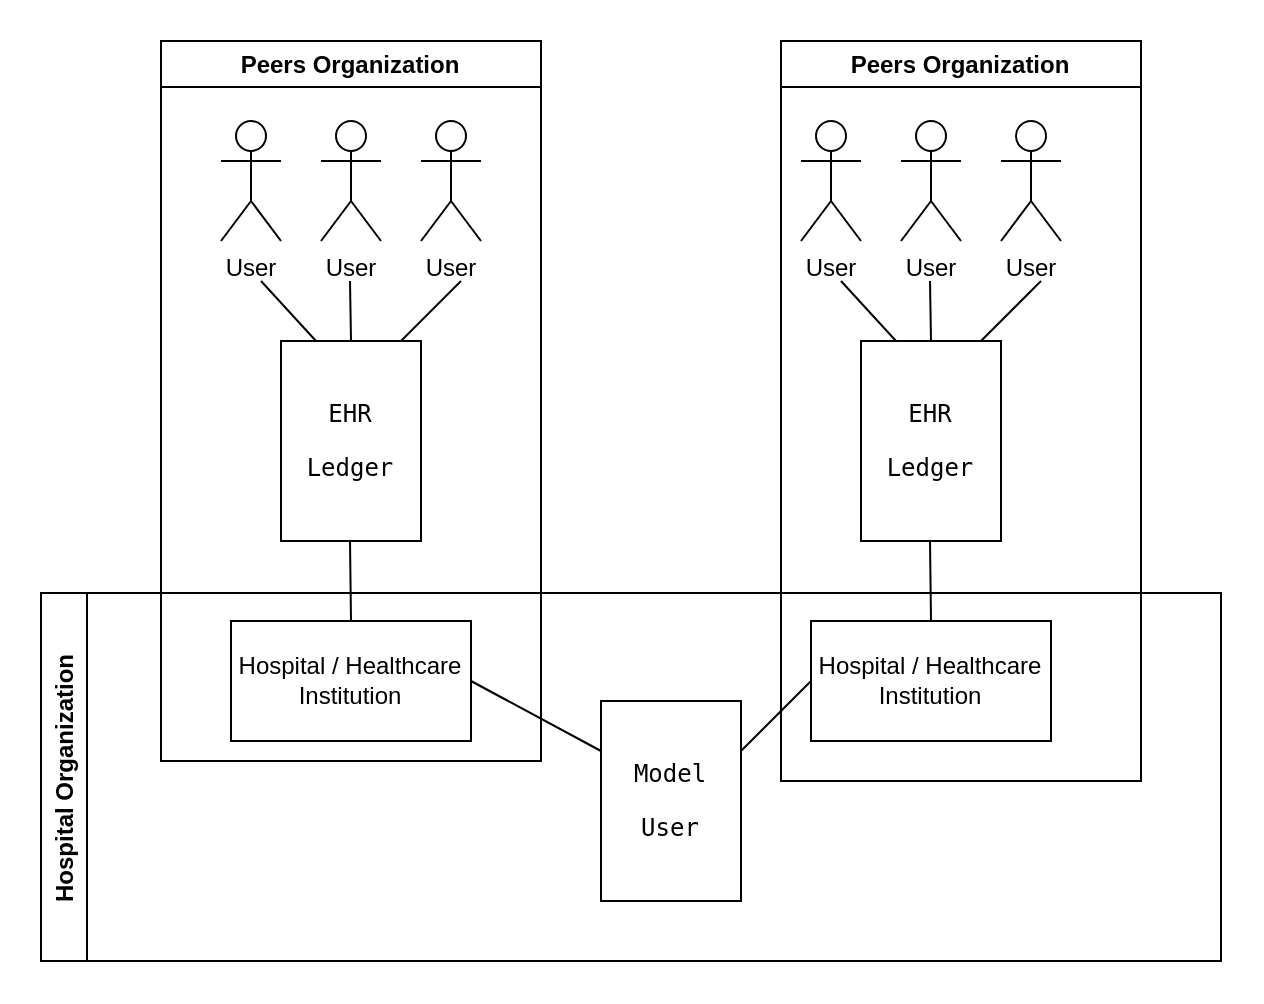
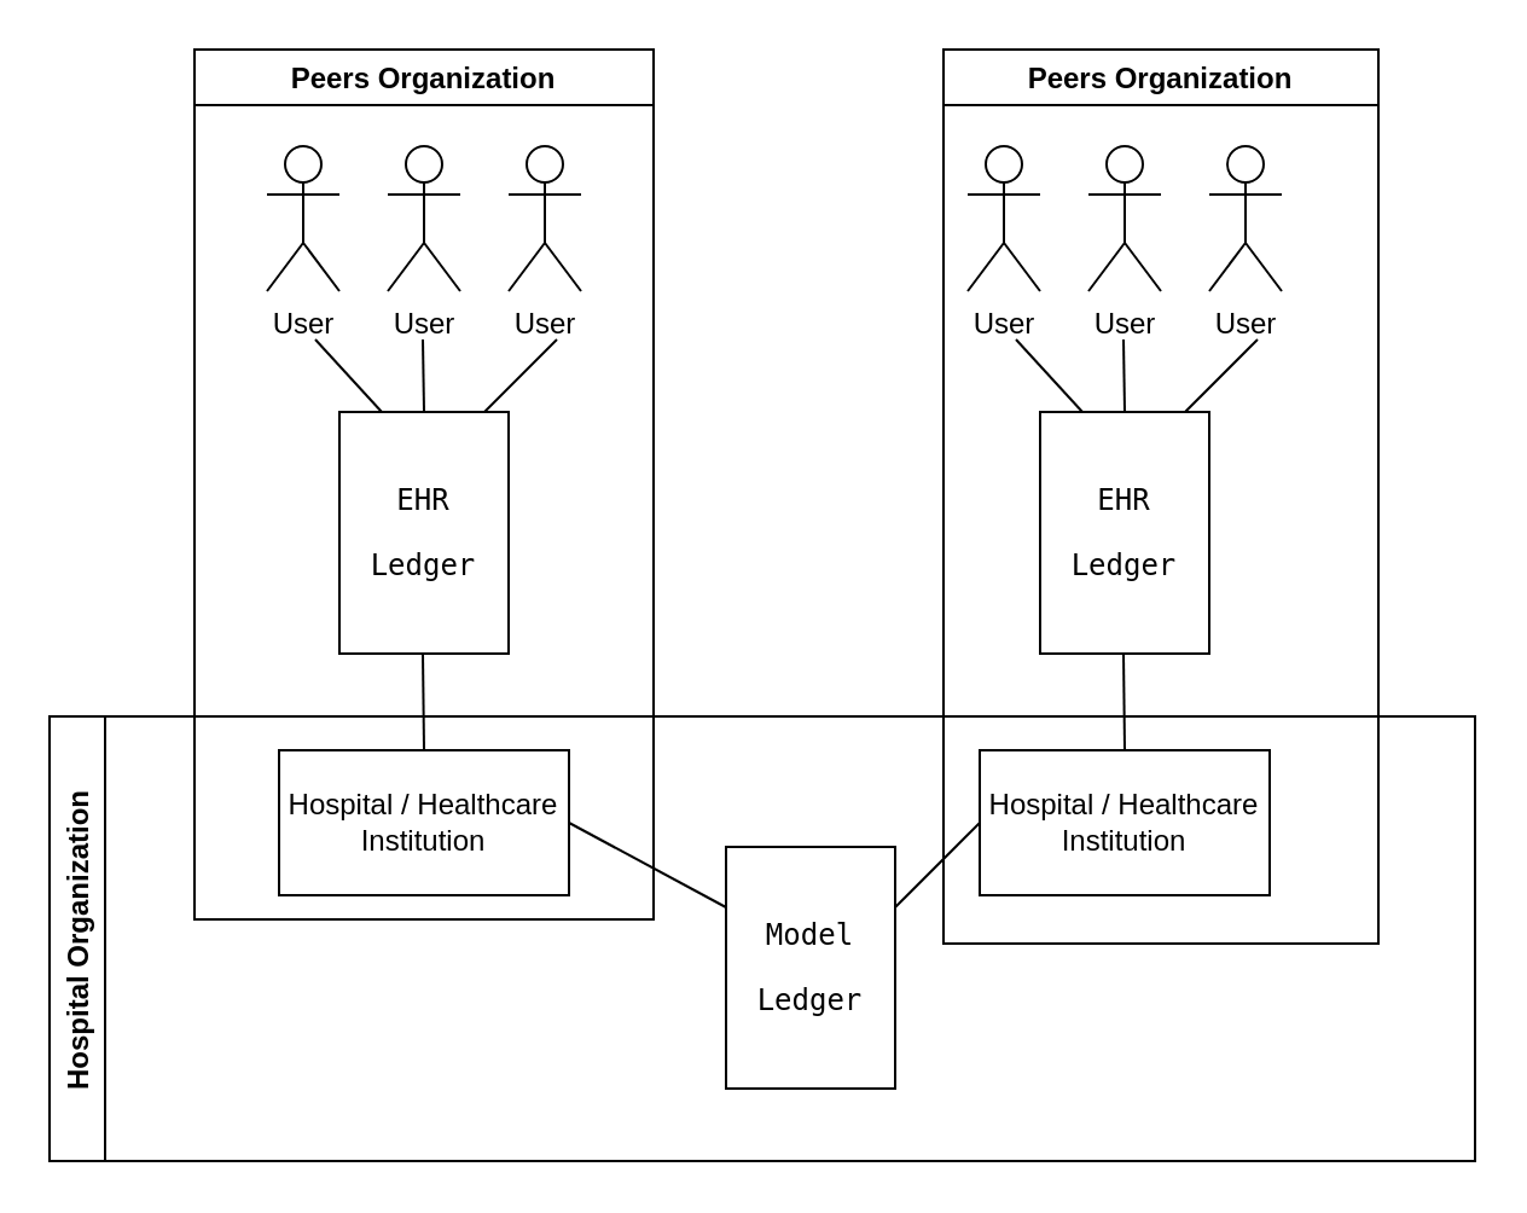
  <mxCell id="0" />
  <mxCell id="1" parent="0" />
  <mxCell id="2" value="User" style="shape=umlActor;verticalLabelPosition=bottom;verticalAlign=top;html=1;outlineConnect=0;" parent="1" vertex="1"><mxGeometry x="110" y="60" width="30" height="60" as="geometry" /></mxCell>
  <mxCell id="3" value="User" style="shape=umlActor;verticalLabelPosition=bottom;verticalAlign=top;html=1;outlineConnect=0;" parent="1" vertex="1"><mxGeometry x="210" y="60" width="30" height="60" as="geometry" /></mxCell>
  <mxCell id="4" value="&lt;pre&gt;EHR&lt;/pre&gt;&lt;pre&gt;Ledger&lt;/pre&gt;" style="rounded=0;whiteSpace=wrap;html=1;" parent="1" vertex="1"><mxGeometry x="140" y="170" width="70" height="100" as="geometry" /></mxCell>
  <mxCell id="5" value="" style="endArrow=none;html=1;rounded=0;" parent="1" edge="1"><mxGeometry width="50" height="50" relative="1" as="geometry"><mxPoint x="200" y="170" as="sourcePoint" /><mxPoint x="230" y="140" as="targetPoint" /></mxGeometry></mxCell>
  <mxCell id="6" value="" style="endArrow=none;html=1;rounded=0;exitX=0.25;exitY=0;exitDx=0;exitDy=0;" parent="1" source="4" edge="1"><mxGeometry width="50" height="50" relative="1" as="geometry"><mxPoint x="140" y="180" as="sourcePoint" /><mxPoint x="130" y="140" as="targetPoint" /></mxGeometry></mxCell>
  <mxCell id="7" value="Hospital / Healthcare Institution" style="whiteSpace=wrap;html=1;rounded=0;" parent="1" vertex="1"><mxGeometry x="115" y="310" width="120" height="60" as="geometry" /></mxCell>
  <mxCell id="8" value="" style="endArrow=none;html=1;rounded=0;" parent="1" edge="1"><mxGeometry width="50" height="50" relative="1" as="geometry"><mxPoint x="175" y="310" as="sourcePoint" /><mxPoint x="174.5" y="270" as="targetPoint" /></mxGeometry></mxCell>
  <mxCell id="9" value="User" style="shape=umlActor;verticalLabelPosition=bottom;verticalAlign=top;html=1;outlineConnect=0;" parent="1" vertex="1"><mxGeometry x="160" y="60" width="30" height="60" as="geometry" /></mxCell>
  <mxCell id="10" value="" style="endArrow=none;html=1;rounded=0;" parent="1" edge="1"><mxGeometry width="50" height="50" relative="1" as="geometry"><mxPoint x="175" y="170" as="sourcePoint" /><mxPoint x="174.5" y="140" as="targetPoint" /></mxGeometry></mxCell>
  <mxCell id="11" value="User" style="shape=umlActor;verticalLabelPosition=bottom;verticalAlign=top;html=1;outlineConnect=0;" parent="1" vertex="1"><mxGeometry x="400" y="60" width="30" height="60" as="geometry" /></mxCell>
  <mxCell id="12" value="User" style="shape=umlActor;verticalLabelPosition=bottom;verticalAlign=top;html=1;outlineConnect=0;" parent="1" vertex="1"><mxGeometry x="500" y="60" width="30" height="60" as="geometry" /></mxCell>
  <mxCell id="13" value="&lt;pre&gt;EHR&lt;/pre&gt;&lt;pre&gt;Ledger&lt;/pre&gt;" style="rounded=0;whiteSpace=wrap;html=1;" parent="1" vertex="1"><mxGeometry x="430" y="170" width="70" height="100" as="geometry" /></mxCell>
  <mxCell id="14" value="" style="endArrow=none;html=1;rounded=0;" parent="1" edge="1"><mxGeometry width="50" height="50" relative="1" as="geometry"><mxPoint x="490" y="170" as="sourcePoint" /><mxPoint x="520" y="140" as="targetPoint" /></mxGeometry></mxCell>
  <mxCell id="15" value="" style="endArrow=none;html=1;rounded=0;exitX=0.25;exitY=0;exitDx=0;exitDy=0;" parent="1" source="13" edge="1"><mxGeometry width="50" height="50" relative="1" as="geometry"><mxPoint x="430" y="180" as="sourcePoint" /><mxPoint x="420" y="140" as="targetPoint" /></mxGeometry></mxCell>
  <mxCell id="16" value="Hospital / Healthcare Institution" style="whiteSpace=wrap;html=1;rounded=0;" parent="1" vertex="1"><mxGeometry x="405" y="310" width="120" height="60" as="geometry" /></mxCell>
  <mxCell id="17" value="" style="endArrow=none;html=1;rounded=0;" parent="1" edge="1"><mxGeometry width="50" height="50" relative="1" as="geometry"><mxPoint x="465" y="310" as="sourcePoint" /><mxPoint x="464.5" y="270" as="targetPoint" /></mxGeometry></mxCell>
  <mxCell id="18" value="User" style="shape=umlActor;verticalLabelPosition=bottom;verticalAlign=top;html=1;outlineConnect=0;" parent="1" vertex="1"><mxGeometry x="450" y="60" width="30" height="60" as="geometry" /></mxCell>
  <mxCell id="19" value="" style="endArrow=none;html=1;rounded=0;" parent="1" edge="1"><mxGeometry width="50" height="50" relative="1" as="geometry"><mxPoint x="465" y="170" as="sourcePoint" /><mxPoint x="464.5" y="140" as="targetPoint" /></mxGeometry></mxCell>
  <mxCell id="20" value="" style="endArrow=none;html=1;rounded=0;exitX=1;exitY=0.25;exitDx=0;exitDy=0;" parent="1" source="25" edge="1"><mxGeometry width="50" height="50" relative="1" as="geometry"><mxPoint x="355" y="390" as="sourcePoint" /><mxPoint x="405" y="340" as="targetPoint" /></mxGeometry></mxCell>
  <mxCell id="21" value="" style="endArrow=none;html=1;rounded=0;exitX=0;exitY=0.25;exitDx=0;exitDy=0;entryX=1;entryY=0.5;entryDx=0;entryDy=0;" parent="1" source="25" edge="1" target="7"><mxGeometry width="50" height="50" relative="1" as="geometry"><mxPoint x="275" y="380" as="sourcePoint" /><mxPoint x="240" y="350" as="targetPoint" /></mxGeometry></mxCell>
  <mxCell id="22" value="Peers Organization" style="swimlane;" vertex="1" parent="1"><mxGeometry x="80" y="20" width="190" height="360" as="geometry" /></mxCell>
  <mxCell id="23" value="Peers Organization" style="swimlane;" vertex="1" parent="1"><mxGeometry x="390" y="20" width="180" height="370" as="geometry" /></mxCell>
  <mxCell id="24" value="Hospital Organization" style="swimlane;horizontal=0;" vertex="1" parent="1"><mxGeometry x="20" y="296" width="590" height="184" as="geometry" /></mxCell>
- <mxCell id="25" value="&lt;pre&gt;Model&lt;/pre&gt;&lt;pre&gt;User&lt;/pre&gt;" style="rounded=0;whiteSpace=wrap;html=1;" parent="24" vertex="1"><mxGeometry x="280" y="54" width="70" height="100" as="geometry" /></mxCell>
+ <mxCell id="25" value="&lt;pre&gt;Model&lt;/pre&gt;&lt;pre&gt;Ledger&lt;/pre&gt;" style="rounded=0;whiteSpace=wrap;html=1;" parent="24" vertex="1"><mxGeometry x="280" y="54" width="70" height="100" as="geometry" /></mxCell>
